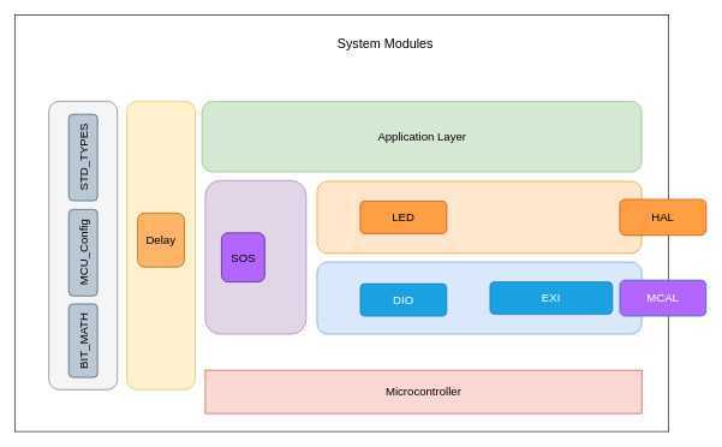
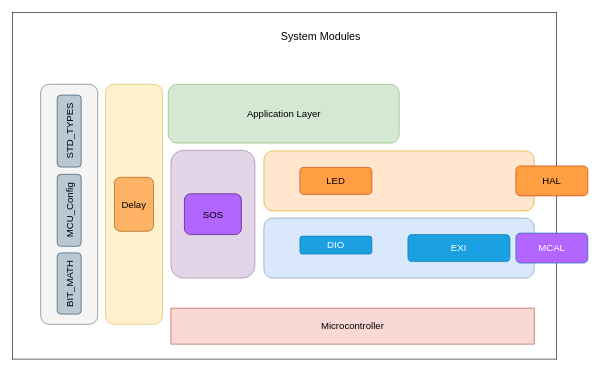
  <mxCell id="0" />
  <mxCell id="1" parent="0" />
  <mxCell id="2" value="" style="rounded=0;whiteSpace=wrap;html=1;fontSize=16;horizontal=0;" parent="1" vertex="1"><mxGeometry x="20" y="20" width="907" height="578" as="geometry" /></mxCell>
  <mxCell id="3" value="" style="rounded=1;whiteSpace=wrap;html=1;fontSize=16;fillColor=#dae8fc;strokeColor=#6c8ebf;" parent="1" vertex="1"><mxGeometry x="439" y="363" width="450.5" height="100" as="geometry" /></mxCell>
  <mxCell id="4" value="" style="rounded=1;whiteSpace=wrap;html=1;fontSize=16;fillColor=#ffe6cc;strokeColor=#d79b00;" parent="1" vertex="1"><mxGeometry x="439" y="251" width="450.5" height="100" as="geometry" /></mxCell>
- <mxCell id="5" value="Application Layer" style="rounded=1;whiteSpace=wrap;html=1;fontSize=16;fillColor=#d5e8d4;strokeColor=#82b366;" parent="1" vertex="1"><mxGeometry x="279.5" y="140" width="610" height="98" as="geometry" /></mxCell>
+ <mxCell id="5" value="Application Layer" style="rounded=1;whiteSpace=wrap;html=1;fontSize=16;fillColor=#d5e8d4;strokeColor=#82b366;" parent="1" vertex="1"><mxGeometry x="279.5" y="140" width="385" height="98" as="geometry" /></mxCell>
  <mxCell id="6" value="" style="rounded=1;whiteSpace=wrap;html=1;fontSize=16;fillColor=#f5f5f5;fontColor=#333333;strokeColor=#666666;" parent="1" vertex="1"><mxGeometry x="67" y="140" width="95" height="400" as="geometry" /></mxCell>
  <mxCell id="7" value="&lt;font style=&quot;font-size: 18px;&quot;&gt;System Modules&lt;/font&gt;" style="text;html=1;strokeColor=none;fillColor=none;align=center;verticalAlign=middle;whiteSpace=wrap;rounded=0;fontSize=16;" parent="1" vertex="1"><mxGeometry x="408.5" y="46" width="250" height="30" as="geometry" /></mxCell>
  <mxCell id="8" value="Microcontroller" style="rounded=0;whiteSpace=wrap;html=1;fontSize=16;fillColor=#fad9d5;strokeColor=#ae4132;" parent="1" vertex="1"><mxGeometry x="284" y="513" width="605.5" height="60" as="geometry" /></mxCell>
  <mxCell id="9" style="edgeStyle=none;curved=1;rounded=0;orthogonalLoop=1;jettySize=auto;html=1;exitX=0.5;exitY=1;exitDx=0;exitDy=0;fontSize=12;startSize=8;endSize=8;" parent="1" source="18" target="18" edge="1"><mxGeometry relative="1" as="geometry" /></mxCell>
  <mxCell id="10" value="STD_TYPES" style="rounded=1;whiteSpace=wrap;html=1;fontSize=16;fillColor=#bac8d3;strokeColor=#23445d;rotation=-90;" parent="1" vertex="1"><mxGeometry x="54.5" y="198" width="120" height="40" as="geometry" /></mxCell>
  <mxCell id="11" value="MCAL" style="rounded=1;whiteSpace=wrap;html=1;fontSize=16;fillColor=#b266ff;fontColor=#ffffff;strokeColor=#006EAF;" parent="1" vertex="1"><mxGeometry x="859" y="388" width="120" height="50" as="geometry" /></mxCell>
- <mxCell id="12" value="DIO" style="rounded=1;whiteSpace=wrap;html=1;fontSize=16;fillColor=#1ba1e2;fontColor=#ffffff;strokeColor=#006EAF;" parent="1" vertex="1"><mxGeometry x="499" y="393" width="120" height="45" as="geometry" /></mxCell>
+ <mxCell id="12" value="DIO" style="rounded=1;whiteSpace=wrap;html=1;fontSize=16;fillColor=#1ba1e2;fontColor=#ffffff;strokeColor=#006EAF;" parent="1" vertex="1"><mxGeometry x="499" y="393" width="120" height="30" as="geometry" /></mxCell>
  <mxCell id="13" style="edgeStyle=none;curved=1;rounded=0;orthogonalLoop=1;jettySize=auto;html=1;exitX=1;exitY=0.5;exitDx=0;exitDy=0;fontSize=12;startSize=8;endSize=8;" parent="1" edge="1"><mxGeometry relative="1" as="geometry"><mxPoint x="531" y="283" as="sourcePoint" /><mxPoint x="531" y="283" as="targetPoint" /></mxGeometry></mxCell>
  <mxCell id="14" value="MCU_Config" style="rounded=1;whiteSpace=wrap;html=1;fontSize=16;fillColor=#bac8d3;strokeColor=#23445d;rotation=-90;" parent="1" vertex="1"><mxGeometry x="54.5" y="330" width="120" height="40" as="geometry" /></mxCell>
  <mxCell id="15" value="BIT_MATH" style="rounded=1;whiteSpace=wrap;html=1;fontSize=16;fillColor=#bac8d3;strokeColor=#23445d;rotation=-90;" parent="1" vertex="1"><mxGeometry x="63.47" y="452" width="102.07" height="40" as="geometry" /></mxCell>
  <mxCell id="16" style="edgeStyle=orthogonalEdgeStyle;rounded=1;orthogonalLoop=1;jettySize=auto;html=1;entryX=0.5;entryY=0;entryDx=0;entryDy=0;fontSize=12;startSize=8;endSize=8;exitX=0.5;exitY=1;exitDx=0;exitDy=0;" parent="1" target="12" edge="1"><mxGeometry relative="1" as="geometry" /></mxCell>
  <mxCell id="17" value="HAL" style="rounded=1;whiteSpace=wrap;html=1;fontSize=16;fillColor=#ff9e42;fontColor=#000000;strokeColor=#C73500;" parent="1" vertex="1"><mxGeometry x="859" y="276" width="120" height="50" as="geometry" /></mxCell>
  <mxCell id="18" value="EXI" style="rounded=1;whiteSpace=wrap;html=1;fontSize=16;fillColor=#1ba1e2;fontColor=#ffffff;strokeColor=#006EAF;" parent="1" vertex="1"><mxGeometry x="679" y="390.5" width="170" height="45" as="geometry" /></mxCell>
  <mxCell id="19" value="" style="rounded=1;whiteSpace=wrap;html=1;fontSize=16;fillColor=#fff2cc;strokeColor=#d6b656;" vertex="1" parent="1"><mxGeometry x="175" y="140" width="95" height="400" as="geometry" /></mxCell>
- <mxCell id="20" value="Delay" style="rounded=1;whiteSpace=wrap;html=1;fontSize=16;fillColor=#FFB366;strokeColor=#994C00;" parent="1" vertex="1"><mxGeometry x="190" y="295" width="65" height="75" as="geometry" /></mxCell>
+ <mxCell id="20" value="Delay" style="rounded=1;whiteSpace=wrap;html=1;fontSize=16;fillColor=#FFB366;strokeColor=#994C00;" parent="1" vertex="1"><mxGeometry x="190" y="295" width="65" height="90" as="geometry" /></mxCell>
  <mxCell id="21" value="LED" style="rounded=1;whiteSpace=wrap;html=1;fontSize=16;fillColor=#ff9e42;fontColor=#000000;strokeColor=#C73500;" vertex="1" parent="1"><mxGeometry x="499" y="278.5" width="120" height="45" as="geometry" /></mxCell>
  <mxCell id="22" value="" style="rounded=1;whiteSpace=wrap;html=1;fontSize=16;fillColor=#e1d5e7;strokeColor=#9673a6;" vertex="1" parent="1"><mxGeometry x="284" y="250" width="140" height="213" as="geometry" /></mxCell>
- <mxCell id="23" value="SOS" style="rounded=1;whiteSpace=wrap;html=1;fontSize=16;fillColor=#B266FF;fontColor=#000000;strokeColor=#330066;" vertex="1" parent="1"><mxGeometry x="306.5" y="322.5" width="60" height="68" as="geometry" /></mxCell>
+ <mxCell id="23" value="SOS" style="rounded=1;whiteSpace=wrap;html=1;fontSize=16;fillColor=#B266FF;fontColor=#000000;strokeColor=#330066;" vertex="1" parent="1"><mxGeometry x="306.5" y="322.5" width="95" height="68" as="geometry" /></mxCell>
